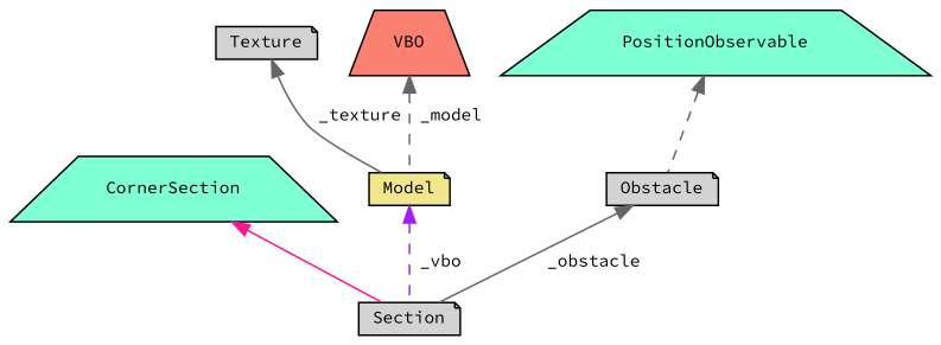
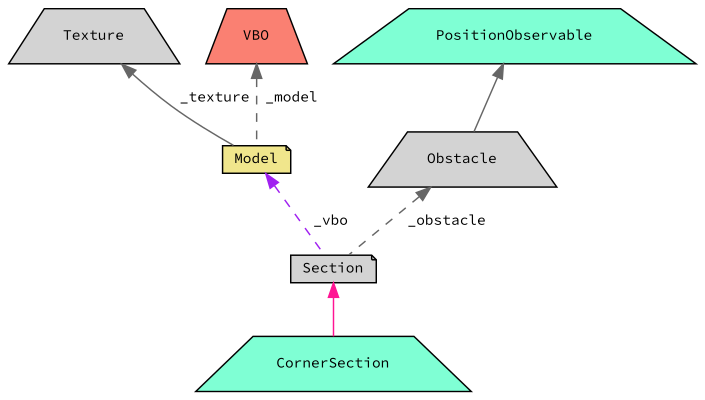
  digraph {
    fontname="Source Code Pro"
    node [color=black fillcolor=lightgrey fontname="Source Code Pro" fontsize=10 shape=note style=filled]
    edge [color=gray40 dir=back fontname="Source Code Pro" fontsize=10 labelfontname=Helvetica labelfontsize=10 style=solid]
    n1 [fillcolor=aquamarine fontcolor=black height=0.2 label=CornerSection shape=trapezium width=0.4]
    n2 [height=0.2 label=Section width=0.4]
    n3 [fillcolor=khaki height=0.2 label=Model width=0.4]
-   n4 [height=0.2 label=Texture width=0.4]
+   n4 [height=0.2 label=Texture shape=trapezium width=0.4]
    n5 [fillcolor=salmon height=0.2 label=VBO shape=trapezium width=0.4]
-   n6 [height=0.2 label=Obstacle width=0.4]
+   n6 [height=0.2 label=Obstacle shape=trapezium width=0.4]
    n7 [fillcolor=aquamarine height=0.2 label=PositionObservable shape=trapezium width=0.4]
-   n1 -> n2 [color=deeppink]
+   n2 -> n1 [color=deeppink]
    n3 -> n2 [color=purple label=" _vbo" style=dashed]
    n4 -> n3 [label=" _texture"]
    n5 -> n3 [label=" _model" style=dashed]
-   n6 -> n2 [label=" _obstacle"]
-   n7 -> n6 [style=dashed]
+   n6 -> n2 [label=" _obstacle" style=dashed]
+   n7 -> n6
  }
